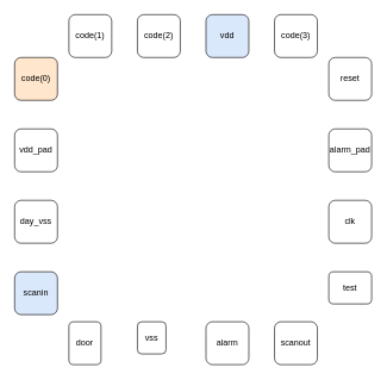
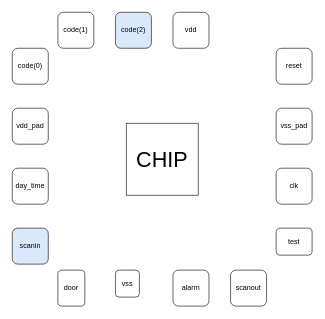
  <mxCell id="0" />
  <mxCell id="1" parent="0" />
  <mxCell id="2" value="code(1)" style="rounded=1;whiteSpace=wrap;html=1;" vertex="1" parent="1"><mxGeometry x="96" y="20" width="60" height="60" as="geometry" /></mxCell>
- <mxCell id="3" value="code(0)" style="rounded=1;whiteSpace=wrap;html=1;fillColor=#ffe6cc;" vertex="1" parent="1"><mxGeometry x="20" y="80" width="60" height="60" as="geometry" /></mxCell>
- <mxCell id="4" value="code(2)" style="rounded=1;whiteSpace=wrap;html=1;" vertex="1" parent="1"><mxGeometry x="192" y="20" width="60" height="60" as="geometry" /></mxCell>
- <mxCell id="5" value="vdd" style="rounded=1;whiteSpace=wrap;html=1;fillColor=#dae8fc;" vertex="1" parent="1"><mxGeometry x="288" y="20" width="60" height="60" as="geometry" /></mxCell>
- <mxCell id="6" value="code(3)" style="rounded=1;whiteSpace=wrap;html=1;" vertex="1" parent="1"><mxGeometry x="384" y="20" width="60" height="60" as="geometry" /></mxCell>
+ <mxCell id="3" value="code(0)" style="rounded=1;whiteSpace=wrap;html=1;" vertex="1" parent="1"><mxGeometry x="20" y="80" width="60" height="60" as="geometry" /></mxCell>
+ <mxCell id="4" value="code(2)" style="rounded=1;whiteSpace=wrap;html=1;fillColor=#dae8fc;" vertex="1" parent="1"><mxGeometry x="192" y="20" width="60" height="60" as="geometry" /></mxCell>
+ <mxCell id="5" value="vdd" style="rounded=1;whiteSpace=wrap;html=1;" vertex="1" parent="1"><mxGeometry x="288" y="20" width="60" height="60" as="geometry" /></mxCell>
  <mxCell id="7" value="vdd_pad" style="rounded=1;whiteSpace=wrap;html=1;" vertex="1" parent="1"><mxGeometry x="20" y="180" width="60" height="60" as="geometry" /></mxCell>
- <mxCell id="8" value="day_vss" style="rounded=1;whiteSpace=wrap;html=1;" vertex="1" parent="1"><mxGeometry x="20" y="280" width="60" height="60" as="geometry" /></mxCell>
+ <mxCell id="8" value="day_time" style="rounded=1;whiteSpace=wrap;html=1;" vertex="1" parent="1"><mxGeometry x="20" y="280" width="60" height="60" as="geometry" /></mxCell>
  <mxCell id="9" value="scanin" style="rounded=1;whiteSpace=wrap;html=1;fillColor=#dae8fc;" vertex="1" parent="1"><mxGeometry x="20" y="380" width="60" height="60" as="geometry" /></mxCell>
  <mxCell id="10" value="door" style="rounded=1;whiteSpace=wrap;html=1;" vertex="1" parent="1"><mxGeometry x="96" y="450" width="45" height="60" as="geometry" /></mxCell>
  <mxCell id="11" value="vss" style="rounded=1;whiteSpace=wrap;html=1;" vertex="1" parent="1"><mxGeometry x="192" y="450" width="40" height="45" as="geometry" /></mxCell>
  <mxCell id="12" value="alarm" style="rounded=1;whiteSpace=wrap;html=1;" vertex="1" parent="1"><mxGeometry x="288" y="450" width="60" height="60" as="geometry" /></mxCell>
  <mxCell id="13" value="scanout" style="rounded=1;whiteSpace=wrap;html=1;" vertex="1" parent="1"><mxGeometry x="384" y="450" width="60" height="60" as="geometry" /></mxCell>
  <mxCell id="14" value="reset" style="rounded=1;whiteSpace=wrap;html=1;" vertex="1" parent="1"><mxGeometry x="460" y="80" width="60" height="60" as="geometry" /></mxCell>
- <mxCell id="15" value="alarm_pad" style="rounded=1;whiteSpace=wrap;html=1;" vertex="1" parent="1"><mxGeometry x="460" y="180" width="60" height="60" as="geometry" /></mxCell>
+ <mxCell id="15" value="vss_pad" style="rounded=1;whiteSpace=wrap;html=1;" vertex="1" parent="1"><mxGeometry x="460" y="180" width="60" height="60" as="geometry" /></mxCell>
  <mxCell id="16" value="clk" style="rounded=1;whiteSpace=wrap;html=1;" vertex="1" parent="1"><mxGeometry x="460" y="280" width="60" height="60" as="geometry" /></mxCell>
  <mxCell id="17" value="test" style="rounded=1;whiteSpace=wrap;html=1;" vertex="1" parent="1"><mxGeometry x="460" y="380" width="60" height="45" as="geometry" /></mxCell>
+ <mxCell id="18" value="&lt;font style=&quot;font-size: 36px&quot;&gt;CHIP&lt;/font&gt;" style="rounded=0;whiteSpace=wrap;html=1;" vertex="1" parent="1"><mxGeometry x="210" y="205" width="120" height="120" as="geometry" /></mxCell>
